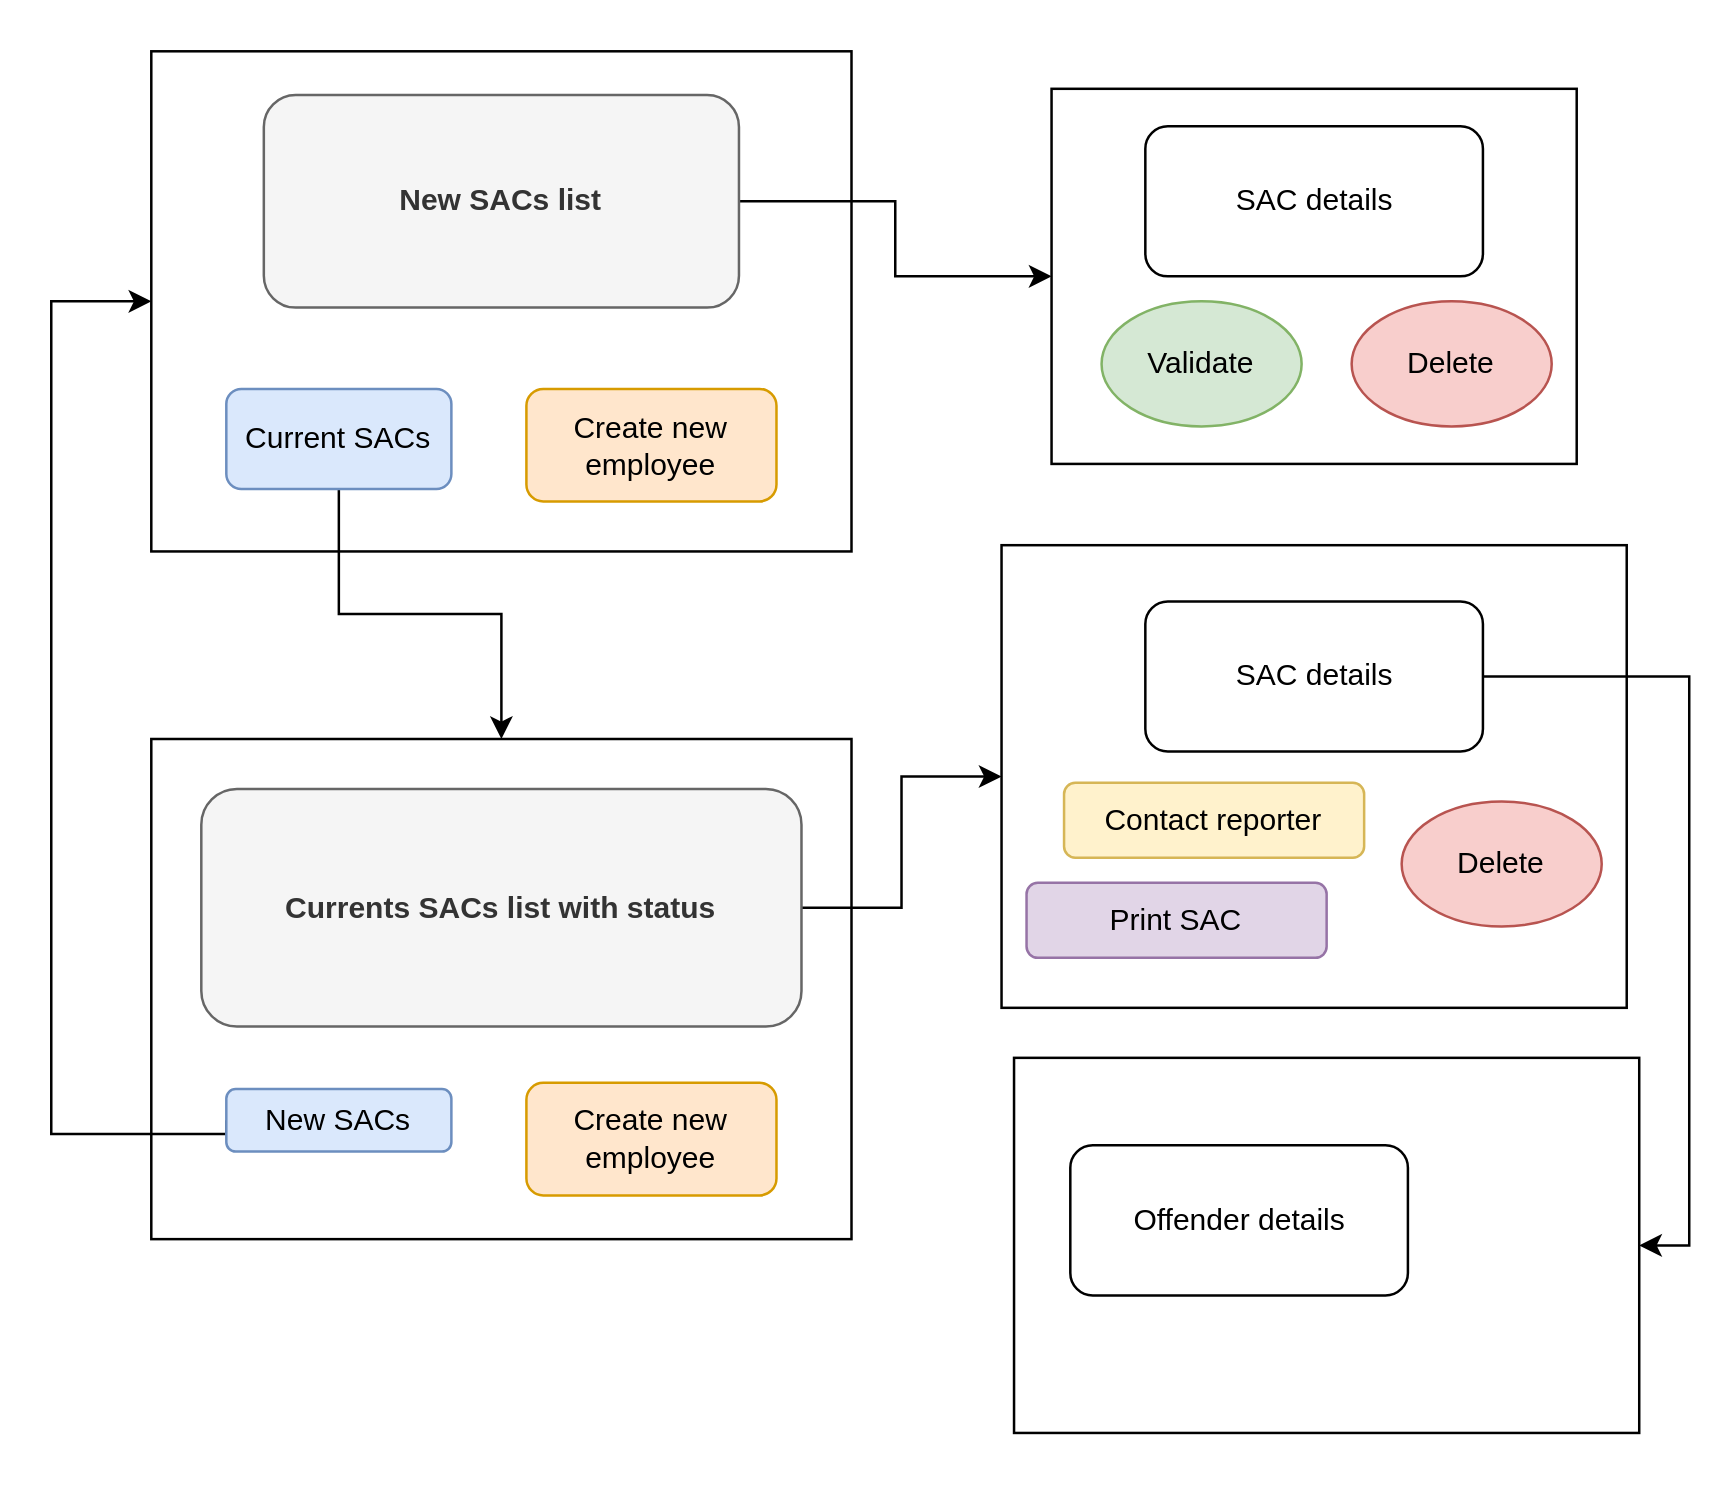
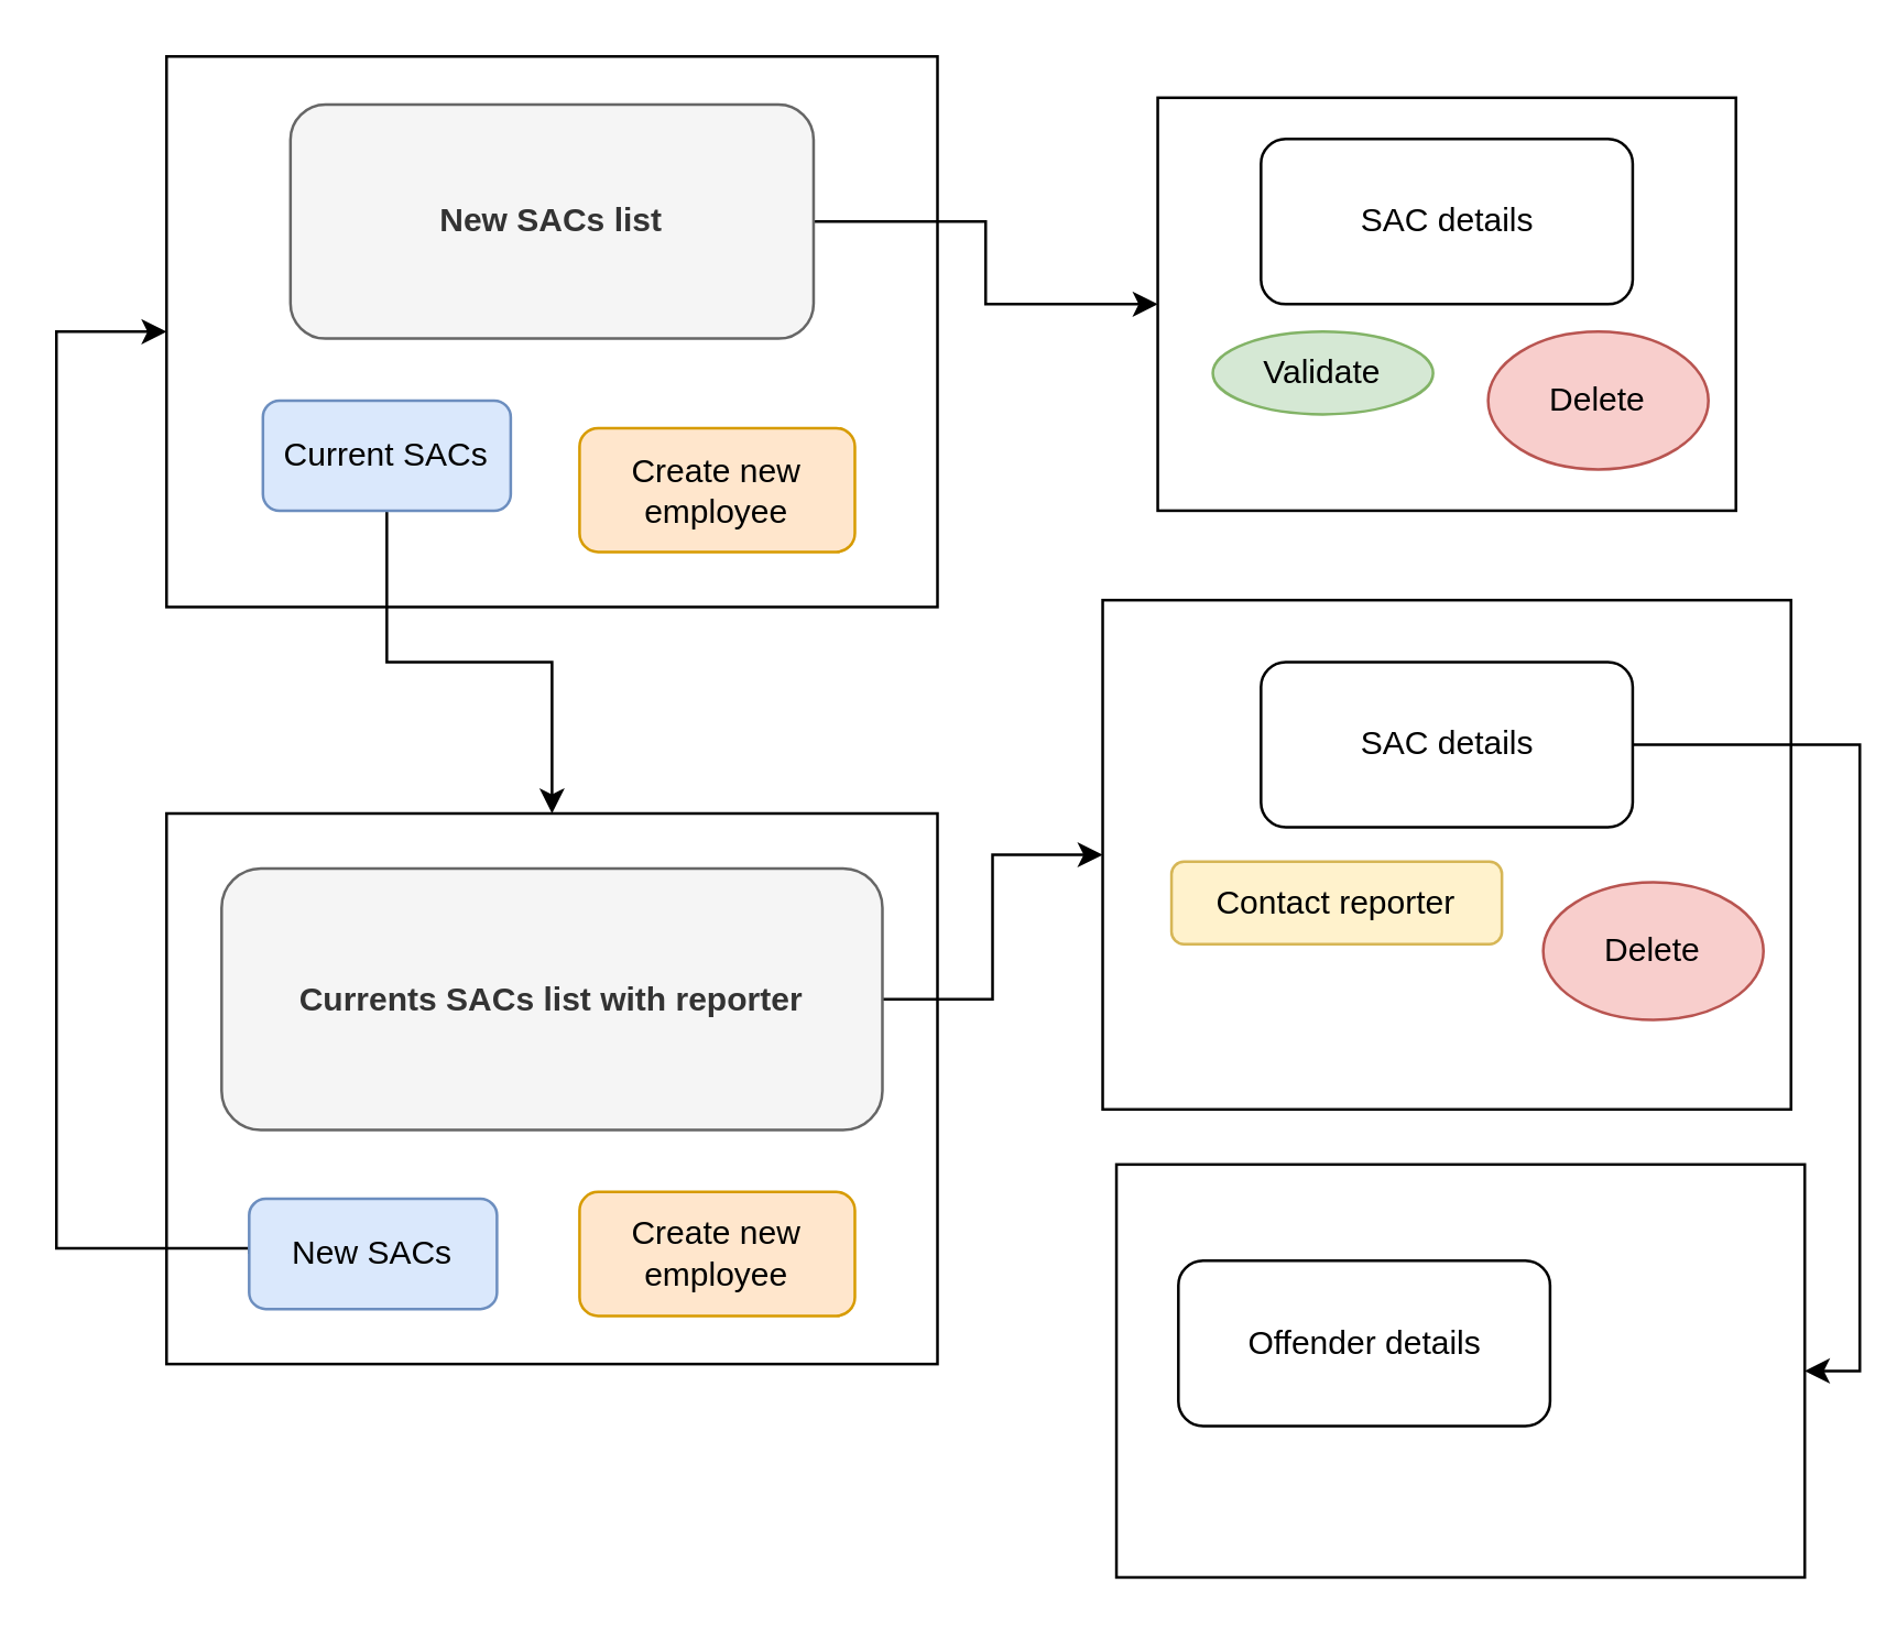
  <mxCell id="0" />
  <mxCell id="1" parent="0" />
  <mxCell id="2" value="" style="rounded=0;whiteSpace=wrap;html=1;" vertex="1" parent="1"><mxGeometry x="60" y="20" width="280" height="200" as="geometry" /></mxCell>
  <mxCell id="3" style="edgeStyle=orthogonalEdgeStyle;rounded=0;orthogonalLoop=1;jettySize=auto;html=1;exitX=1;exitY=0.5;exitDx=0;exitDy=0;entryX=0;entryY=0.5;entryDx=0;entryDy=0;" edge="1" parent="1" source="4" target="5"><mxGeometry relative="1" as="geometry" /></mxCell>
  <mxCell id="4" value="&lt;b&gt;New SACs list&lt;/b&gt;" style="rounded=1;whiteSpace=wrap;html=1;fillColor=#f5f5f5;strokeColor=#666666;fontColor=#333333;" vertex="1" parent="1"><mxGeometry x="105" y="37.5" width="190" height="85" as="geometry" /></mxCell>
  <mxCell id="5" value="" style="rounded=0;whiteSpace=wrap;html=1;align=left;" vertex="1" parent="1"><mxGeometry x="420" y="35" width="210" height="150" as="geometry" /></mxCell>
  <mxCell id="6" value="SAC details" style="rounded=1;whiteSpace=wrap;html=1;" vertex="1" parent="1"><mxGeometry x="457.5" y="50" width="135" height="60" as="geometry" /></mxCell>
- <mxCell id="7" value="Validate" style="ellipse;whiteSpace=wrap;html=1;fillColor=#d5e8d4;strokeColor=#82b366;" vertex="1" parent="1"><mxGeometry x="440" y="120" width="80" height="50" as="geometry" /></mxCell>
+ <mxCell id="7" value="Validate" style="ellipse;whiteSpace=wrap;html=1;fillColor=#d5e8d4;strokeColor=#82b366;" vertex="1" parent="1"><mxGeometry x="440" y="120" width="80" height="30" as="geometry" /></mxCell>
  <mxCell id="8" value="Delete" style="ellipse;whiteSpace=wrap;html=1;fillColor=#f8cecc;strokeColor=#b85450;" vertex="1" parent="1"><mxGeometry x="540" y="120" width="80" height="50" as="geometry" /></mxCell>
  <mxCell id="9" style="edgeStyle=orthogonalEdgeStyle;rounded=0;orthogonalLoop=1;jettySize=auto;html=1;entryX=0.5;entryY=0;entryDx=0;entryDy=0;" edge="1" parent="1" source="10" target="12"><mxGeometry relative="1" as="geometry" /></mxCell>
- <mxCell id="10" value="Current SACs" style="rounded=1;whiteSpace=wrap;html=1;fillColor=#dae8fc;strokeColor=#6c8ebf;" vertex="1" parent="1"><mxGeometry x="90" y="155" width="90" height="40" as="geometry" /></mxCell>
+ <mxCell id="10" value="Current SACs" style="rounded=1;whiteSpace=wrap;html=1;fillColor=#dae8fc;strokeColor=#6c8ebf;" vertex="1" parent="1"><mxGeometry x="95" y="145" width="90" height="40" as="geometry" /></mxCell>
  <mxCell id="11" value="Create new employee" style="rounded=1;whiteSpace=wrap;html=1;fillColor=#ffe6cc;strokeColor=#d79b00;" vertex="1" parent="1"><mxGeometry x="210" y="155" width="100" height="45" as="geometry" /></mxCell>
  <mxCell id="12" value="" style="rounded=0;whiteSpace=wrap;html=1;" vertex="1" parent="1"><mxGeometry x="60" y="295" width="280" height="200" as="geometry" /></mxCell>
  <mxCell id="13" style="edgeStyle=orthogonalEdgeStyle;rounded=0;orthogonalLoop=1;jettySize=auto;html=1;exitX=1;exitY=0.5;exitDx=0;exitDy=0;entryX=0;entryY=0.5;entryDx=0;entryDy=0;" edge="1" parent="1" source="14" target="18"><mxGeometry relative="1" as="geometry"><mxPoint x="460" y="355" as="targetPoint" /></mxGeometry></mxCell>
- <mxCell id="14" value="&lt;b&gt;Currents SACs list with status&lt;/b&gt;" style="rounded=1;whiteSpace=wrap;html=1;fillColor=#f5f5f5;strokeColor=#666666;fontColor=#333333;" vertex="1" parent="1"><mxGeometry x="80" y="315" width="240" height="95" as="geometry" /></mxCell>
+ <mxCell id="14" value="&lt;b&gt;Currents SACs list with reporter&lt;/b&gt;" style="rounded=1;whiteSpace=wrap;html=1;fillColor=#f5f5f5;strokeColor=#666666;fontColor=#333333;" vertex="1" parent="1"><mxGeometry x="80" y="315" width="240" height="95" as="geometry" /></mxCell>
  <mxCell id="15" style="edgeStyle=orthogonalEdgeStyle;rounded=0;orthogonalLoop=1;jettySize=auto;html=1;exitX=0;exitY=0.5;exitDx=0;exitDy=0;entryX=0;entryY=0.5;entryDx=0;entryDy=0;" edge="1" parent="1" source="16" target="2"><mxGeometry relative="1" as="geometry"><mxPoint x="10" y="125" as="targetPoint" /><Array as="points"><mxPoint x="90" y="453" /><mxPoint x="20" y="453" /><mxPoint x="20" y="120" /></Array></mxGeometry></mxCell>
- <mxCell id="16" value="New SACs" style="rounded=1;whiteSpace=wrap;html=1;fillColor=#dae8fc;strokeColor=#6c8ebf;" vertex="1" parent="1"><mxGeometry x="90" y="435" width="90" height="25" as="geometry" /></mxCell>
+ <mxCell id="16" value="New SACs" style="rounded=1;whiteSpace=wrap;html=1;fillColor=#dae8fc;strokeColor=#6c8ebf;" vertex="1" parent="1"><mxGeometry x="90" y="435" width="90" height="40" as="geometry" /></mxCell>
  <mxCell id="17" value="Create new employee" style="rounded=1;whiteSpace=wrap;html=1;fillColor=#ffe6cc;strokeColor=#d79b00;" vertex="1" parent="1"><mxGeometry x="210" y="432.5" width="100" height="45" as="geometry" /></mxCell>
  <mxCell id="18" value="" style="rounded=0;whiteSpace=wrap;html=1;align=left;" vertex="1" parent="1"><mxGeometry x="400" y="217.5" width="250" height="185" as="geometry" /></mxCell>
  <mxCell id="19" style="edgeStyle=orthogonalEdgeStyle;rounded=0;orthogonalLoop=1;jettySize=auto;html=1;entryX=1;entryY=0.5;entryDx=0;entryDy=0;exitX=1;exitY=0.5;exitDx=0;exitDy=0;" edge="1" parent="1" source="20" target="23"><mxGeometry relative="1" as="geometry" /></mxCell>
  <mxCell id="20" value="SAC details" style="rounded=1;whiteSpace=wrap;html=1;" vertex="1" parent="1"><mxGeometry x="457.5" y="240" width="135" height="60" as="geometry" /></mxCell>
  <mxCell id="21" value="Delete" style="ellipse;whiteSpace=wrap;html=1;fillColor=#f8cecc;strokeColor=#b85450;" vertex="1" parent="1"><mxGeometry x="560" y="320" width="80" height="50" as="geometry" /></mxCell>
  <mxCell id="22" value="Contact reporter" style="rounded=1;whiteSpace=wrap;html=1;fillColor=#fff2cc;strokeColor=#d6b656;" vertex="1" parent="1"><mxGeometry x="425" y="312.5" width="120" height="30" as="geometry" /></mxCell>
  <mxCell id="23" value="" style="rounded=0;whiteSpace=wrap;html=1;" vertex="1" parent="1"><mxGeometry x="405" y="422.5" width="250" height="150" as="geometry" /></mxCell>
  <mxCell id="24" value="Offender details" style="rounded=1;whiteSpace=wrap;html=1;" vertex="1" parent="1"><mxGeometry x="427.5" y="457.5" width="135" height="60" as="geometry" /></mxCell>
- <mxCell id="25" value="Print SAC" style="rounded=1;whiteSpace=wrap;html=1;fillColor=#e1d5e7;strokeColor=#9673a6;" vertex="1" parent="1"><mxGeometry x="410" y="352.5" width="120" height="30" as="geometry" /></mxCell>
